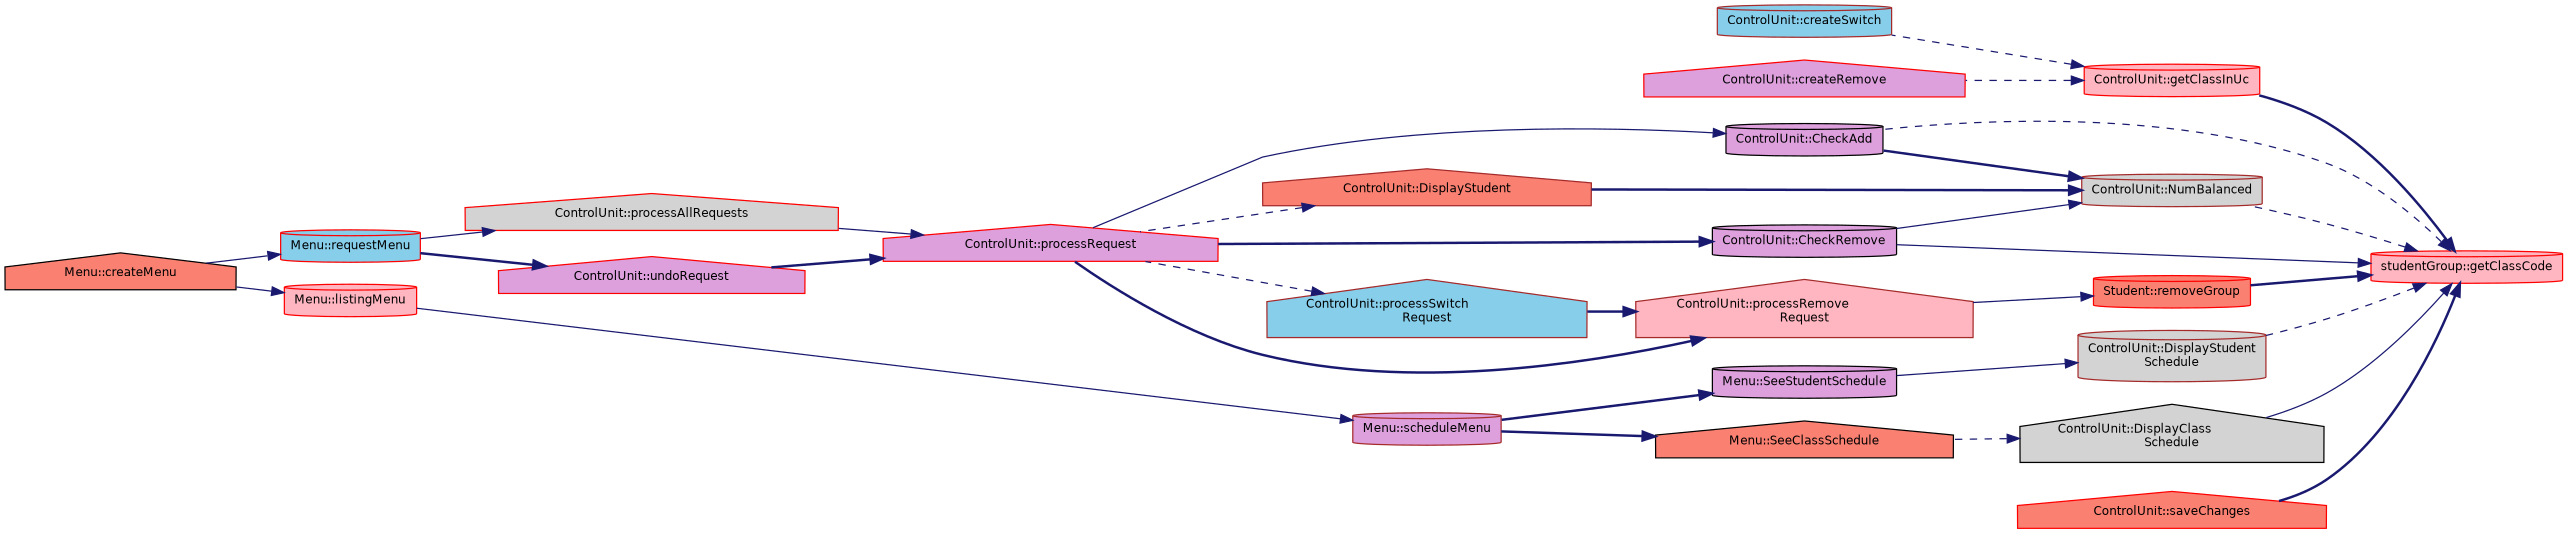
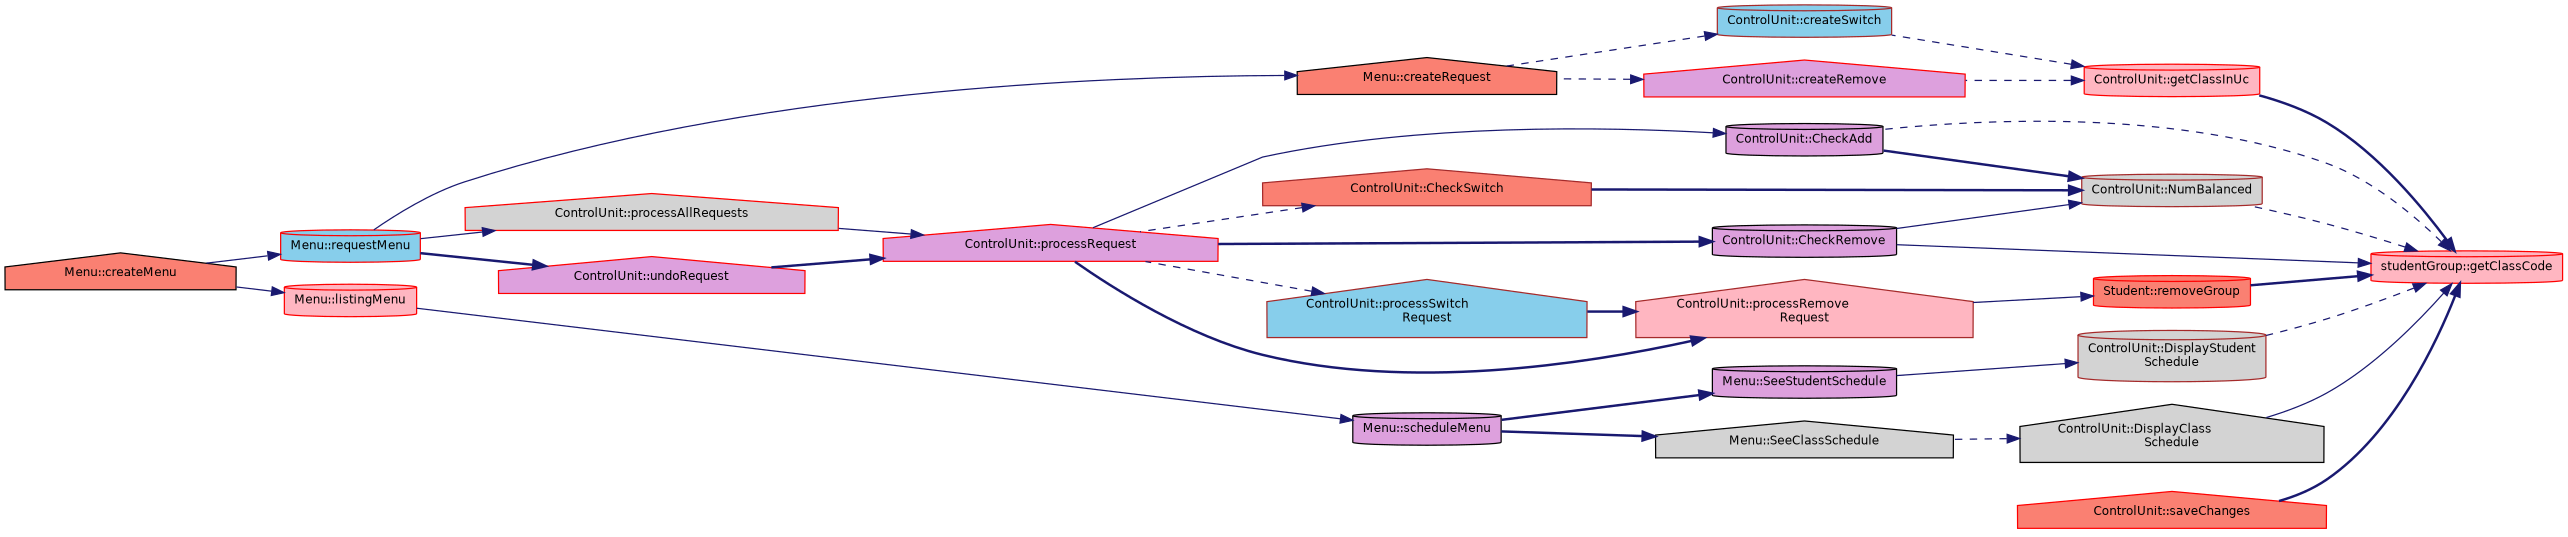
  digraph {
    rankdir=RL
    node [color=red fillcolor=plum fontname=Helvetica fontsize=10 shape=cylinder style=filled]
    edge [color=midnightblue dir=back fontname=Helvetica fontsize=10 labelfontname=Helvetica labelfontsize=10 style=solid]
    n1 [fillcolor=lightpink fontcolor=black height=0.2 label="studentGroup::getClassCode" width=0.4]
    n2 [color=black height=0.2 label="ControlUnit::CheckAdd" width=0.4]
    n3 [color=black height=0.2 label="ControlUnit::CheckRemove" width=0.4]
    n4 [color=black fillcolor=lightgrey height=0.2 label="ControlUnit::DisplayClass\lSchedule" shape=house width=0.4]
    n5 [color=brown fillcolor=lightgrey height=0.2 label="ControlUnit::DisplayStudent\lSchedule" width=0.4]
    n6 [fillcolor=lightpink height=0.2 label="ControlUnit::getClassInUc" width=0.4]
    n7 [color=brown fillcolor=lightgrey height=0.2 label="ControlUnit::NumBalanced" width=0.4]
    n8 [fillcolor=salmon height=0.2 label="Student::removeGroup" width=0.4]
    n9 [fillcolor=salmon height=0.2 label="ControlUnit::saveChanges" shape=house width=0.4]
    n10 [height=0.2 label="ControlUnit::processRequest" shape=house width=0.4]
-   n11 [color=black fillcolor=salmon height=0.2 label="Menu::SeeClassSchedule" shape=house width=0.4]
+   n11 [color=black fillcolor=lightgrey height=0.2 label="Menu::SeeClassSchedule" shape=house width=0.4]
    n12 [color=black height=0.2 label="Menu::SeeStudentSchedule" width=0.4]
    n13 [height=0.2 label="ControlUnit::createRemove" shape=house width=0.4]
    n14 [color=brown fillcolor=skyblue height=0.2 label="ControlUnit::createSwitch" width=0.4]
-   n15 [color=brown fillcolor=salmon height=0.2 label="ControlUnit::DisplayStudent" shape=house width=0.4]
+   n15 [color=brown fillcolor=salmon height=0.2 label="ControlUnit::CheckSwitch" shape=house width=0.4]
    n16 [color=brown fillcolor=lightpink height=0.2 label="ControlUnit::processRemove\lRequest" shape=house width=0.4]
    n17 [fillcolor=lightgrey height=0.2 label="ControlUnit::processAllRequests" shape=house width=0.4]
    n18 [height=0.2 label="ControlUnit::undoRequest" shape=house width=0.4]
    n19 [fillcolor=skyblue height=0.2 label="Menu::requestMenu" width=0.4]
    n20 [color=black fillcolor=salmon height=0.2 label="Menu::createMenu" shape=house width=0.4]
-   n21 [color=brown height=0.2 label="Menu::scheduleMenu" width=0.4]
+   n21 [color=black height=0.2 label="Menu::scheduleMenu" width=0.4]
    n22 [fillcolor=lightpink height=0.2 label="Menu::listingMenu" width=0.4]
+   n23 [color=black fillcolor=salmon height=0.2 label="Menu::createRequest" shape=house width=0.4]
    n24 [color=brown fillcolor=skyblue height=0.2 label="ControlUnit::processSwitch\lRequest" shape=house width=0.4]
    n1 -> n2 [style=dashed]
    n1 -> n3
    n1 -> n4
    n1 -> n5 [style=dashed]
    n1 -> n6 [style=bold]
    n1 -> n7 [style=dashed]
    n1 -> n8 [style=bold]
    n1 -> n9 [style=bold]
    n2 -> n10
    n3 -> n10 [style=bold]
    n4 -> n11 [style=dashed]
    n5 -> n12
    n6 -> n13 [style=dashed]
    n6 -> n14 [style=dashed]
    n7 -> n2 [style=bold]
    n7 -> n3
    n7 -> n15 [style=bold]
    n8 -> n16
    n10 -> n17
    n10 -> n18 [style=bold]
    n11 -> n21 [style=bold]
    n12 -> n21 [style=bold]
+   n13 -> n23 [style=dashed]
+   n14 -> n23 [style=dashed]
    n15 -> n10 [style=dashed]
    n16 -> n10 [style=bold]
    n16 -> n24 [style=bold]
    n17 -> n19
    n18 -> n19 [style=bold]
    n19 -> n20
    n21 -> n22
    n22 -> n20
+   n23 -> n19
    n24 -> n10 [style=dashed]
  }
